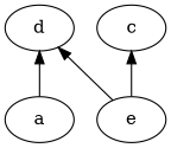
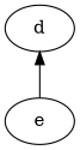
  digraph {
    rankdir=BT
-   n1 [label=a]
    n2 [label=d]
-   n3 [label=c]
    n4 [label=e]
-   n1 -> n2
    n4 -> n2
-   n4 -> n3
  }
